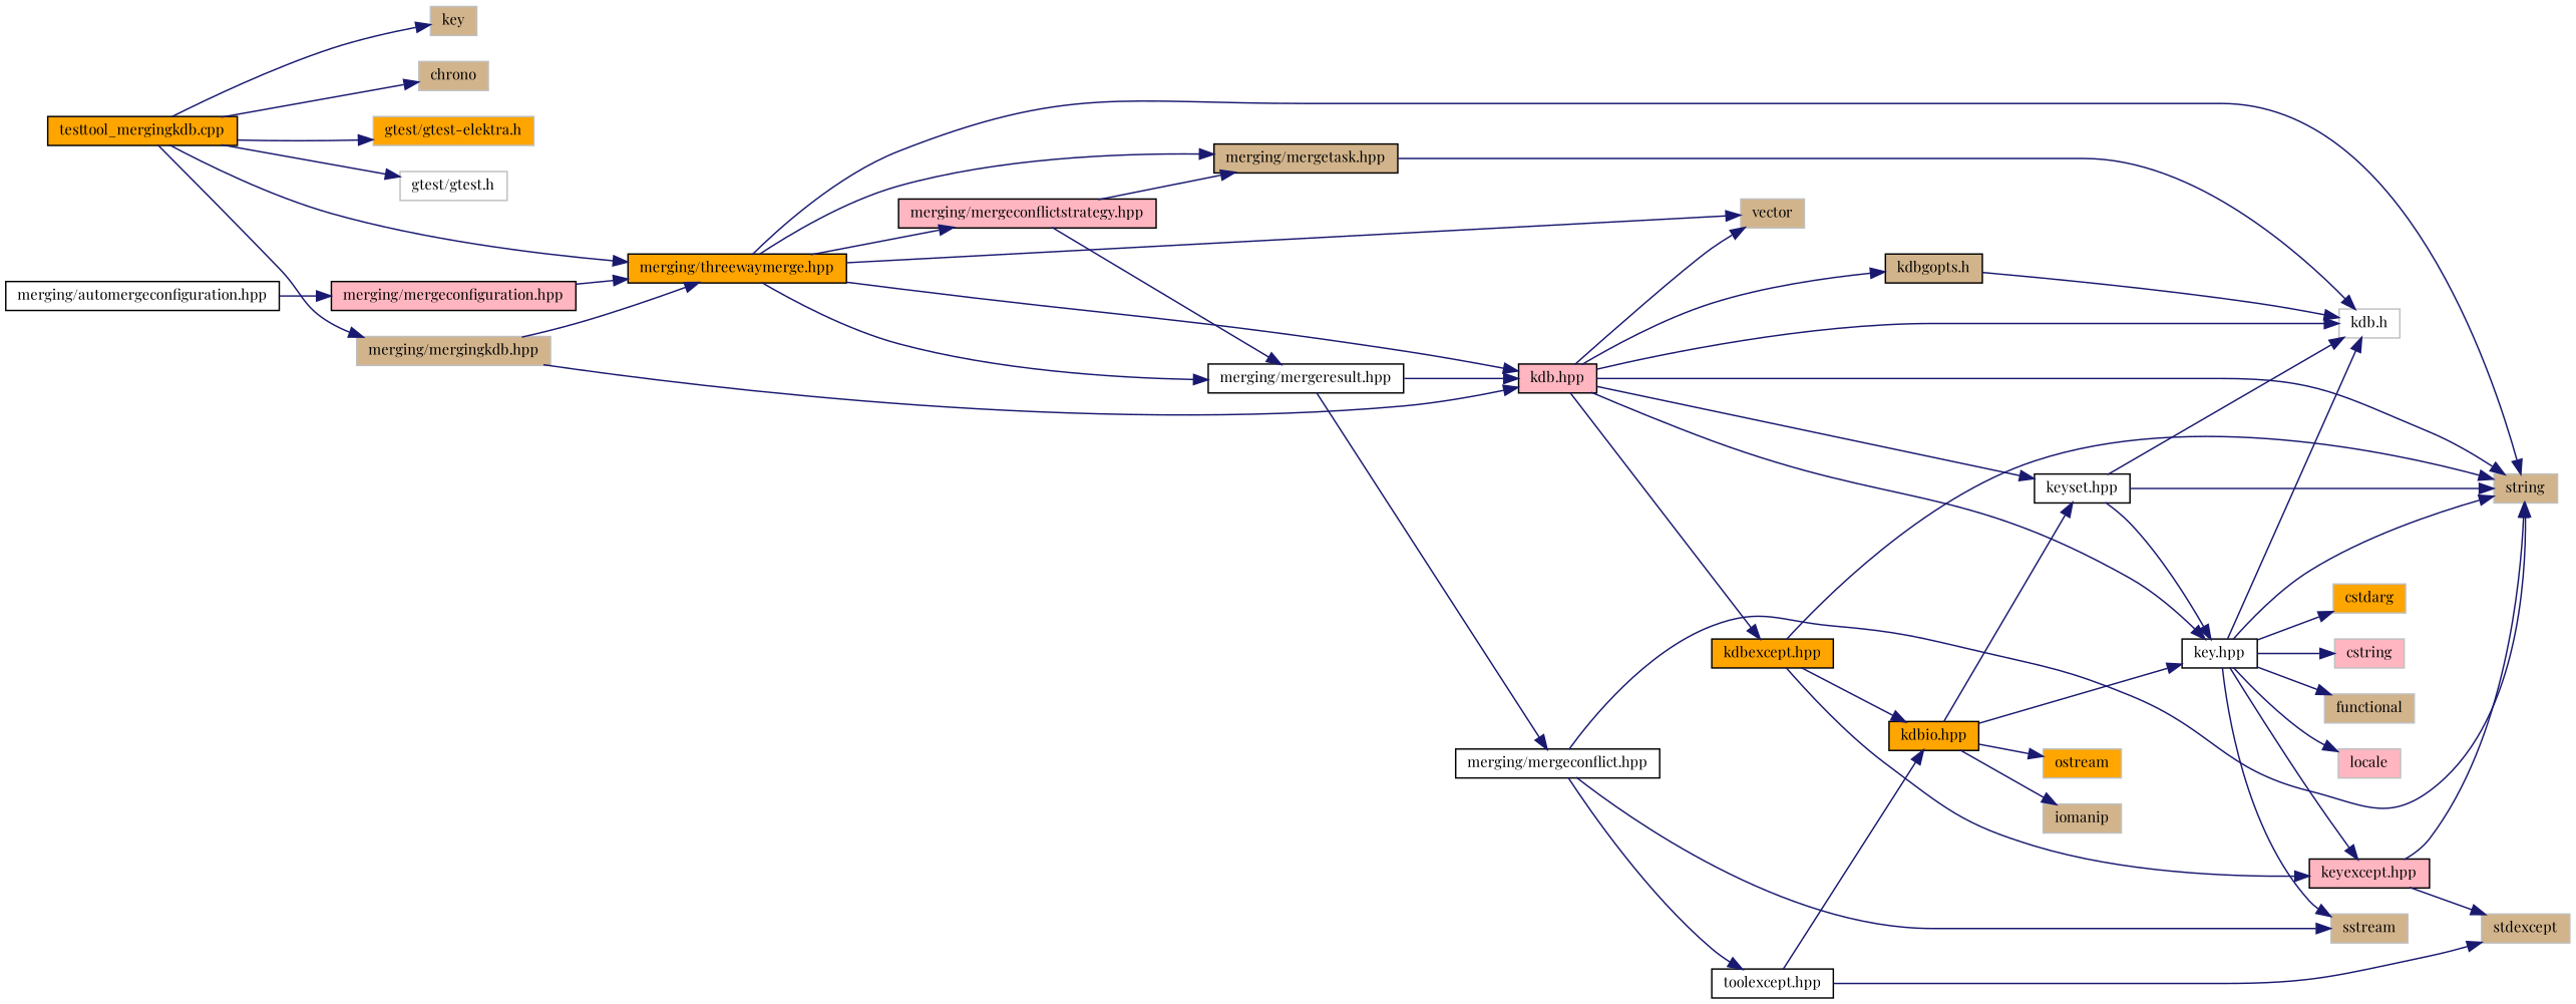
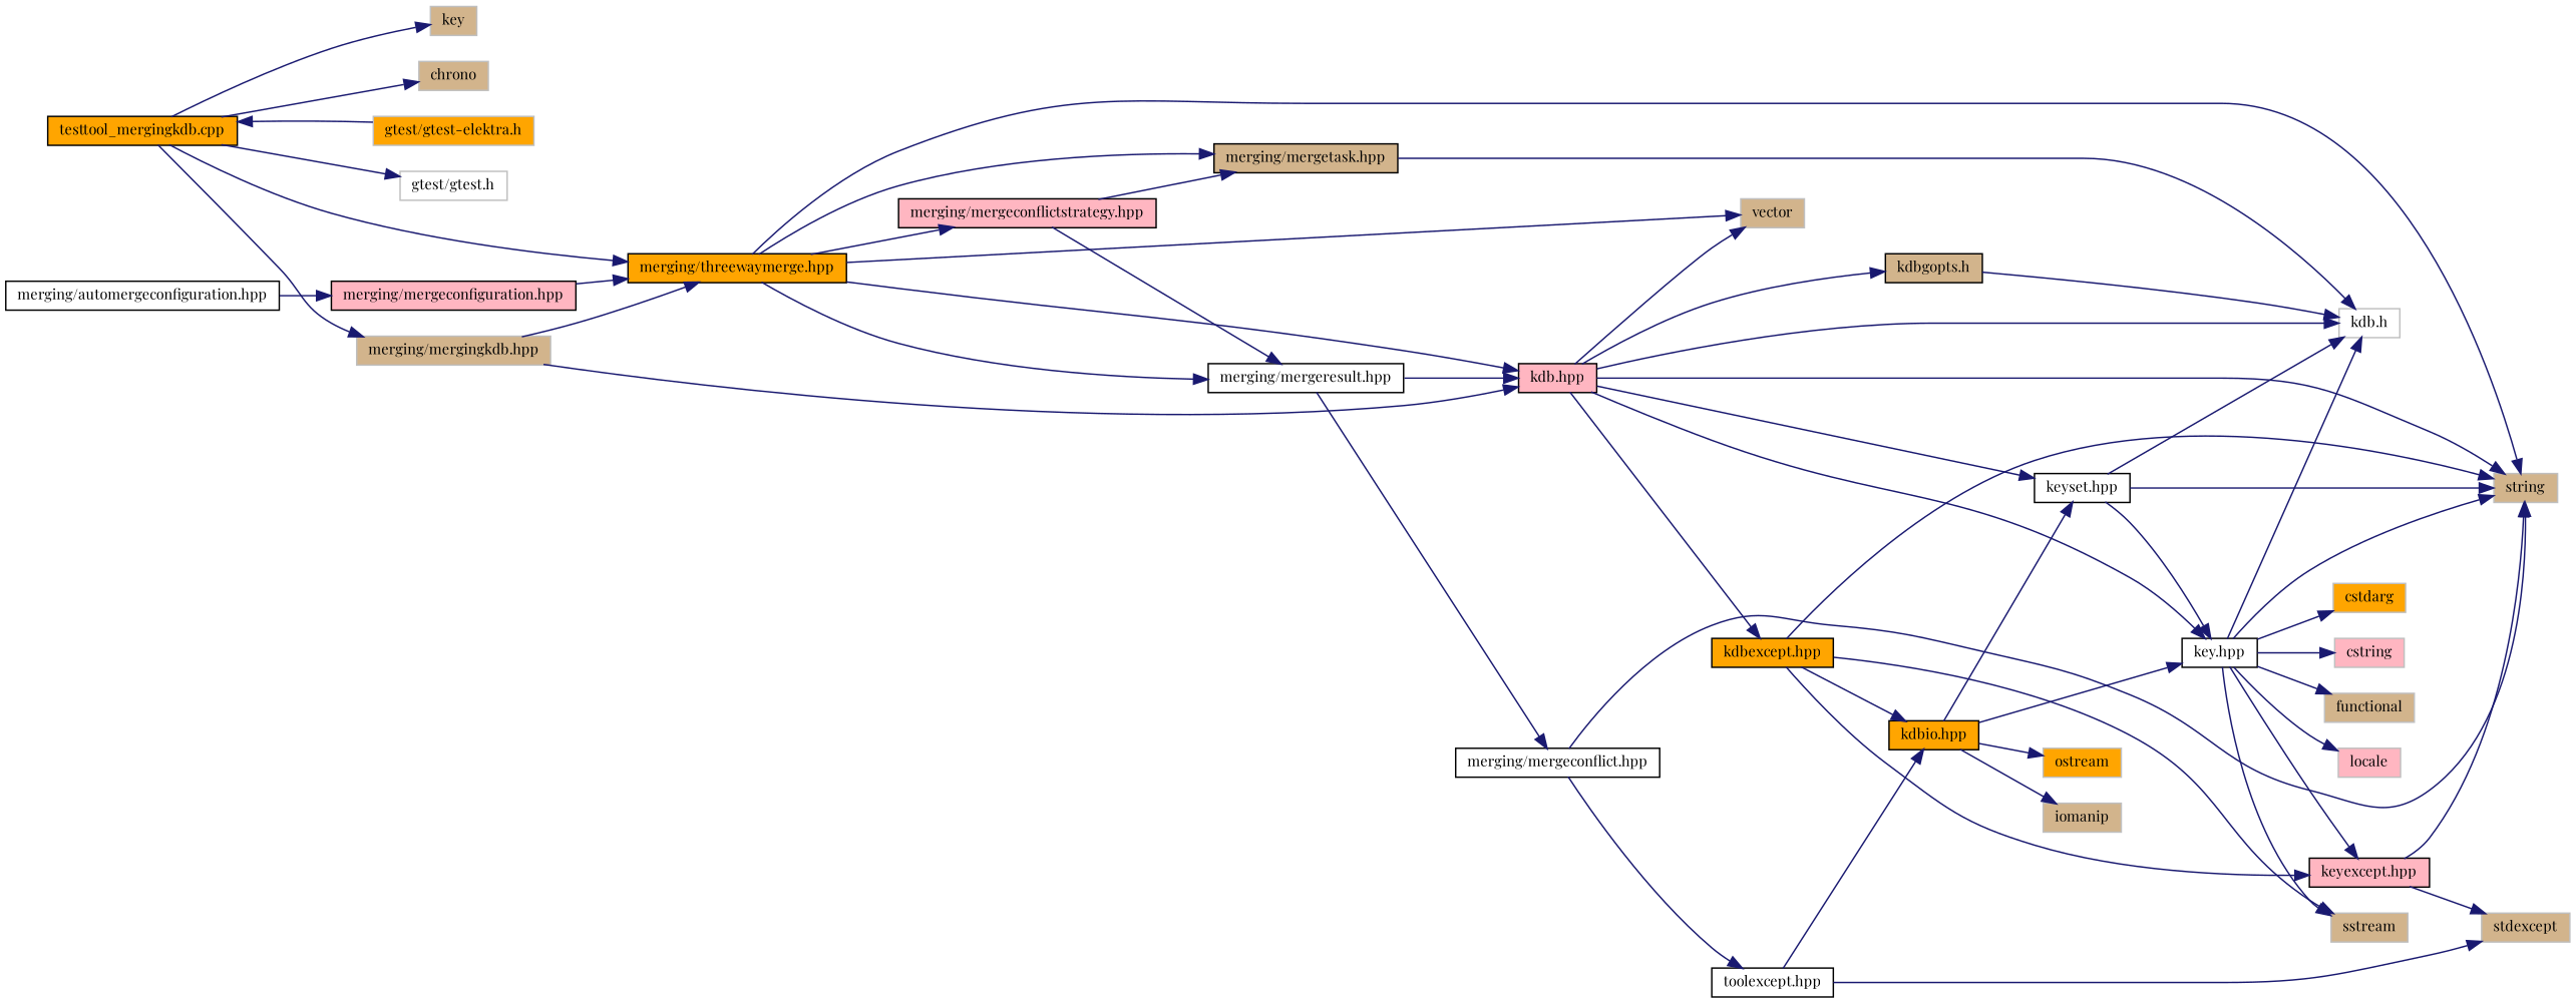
  digraph {
    fontname="Playfair Display"
    rankdir=LR
    node [color=black fillcolor=tan fontname="Playfair Display" fontsize=10 shape=record style=filled]
    edge [color=midnightblue fontname="Playfair Display" fontsize=10 labelfontname=Helvetica labelfontsize=10 style=solid]
    n1 [fillcolor=orange fontcolor=black height=0.2 label="testtool_mergingkdb.cpp" width=0.4]
    n2 [color=grey75 height=0.2 label=chrono width=0.4]
    n3 [color=grey75 fillcolor=orange height=0.2 label="gtest/gtest-elektra.h" width=0.4]
    n4 [color=grey75 fillcolor=white height=0.2 label="gtest/gtest.h" width=0.4]
    n5 [fillcolor=orange height=0.2 label="merging/threewaymerge.hpp" width=0.4]
    n6 [color=grey75 height=0.2 label="merging/mergingkdb.hpp" width=0.4]
    n7 [color=grey75 height=0.2 label=key width=0.4]
    n8 [fillcolor=white height=0.2 label="merging/automergeconfiguration.hpp" width=0.4]
    n9 [fillcolor=lightpink height=0.2 label="merging/mergeconfiguration.hpp" width=0.4]
    n10 [fillcolor=lightpink height=0.2 label="kdb.hpp" width=0.4]
    n11 [color=grey75 height=0.2 label=string width=0.4]
    n12 [color=grey75 height=0.2 label=vector width=0.4]
    n13 [fillcolor=lightpink height=0.2 label="merging/mergeconflictstrategy.hpp" width=0.4]
    n14 [fillcolor=white height=0.2 label="merging/mergeresult.hpp" width=0.4]
    n15 [height=0.2 label="merging/mergetask.hpp" width=0.4]
    n16 [fillcolor=orange height=0.2 label="kdbexcept.hpp" width=0.4]
    n17 [fillcolor=white height=0.2 label="key.hpp" width=0.4]
    n18 [color=grey75 fillcolor=white height=0.2 label="kdb.h" width=0.4]
    n19 [fillcolor=white height=0.2 label="keyset.hpp" width=0.4]
    n20 [height=0.2 label="kdbgopts.h" width=0.4]
    n21 [fillcolor=white height=0.2 label="merging/mergeconflict.hpp" width=0.4]
    n22 [fillcolor=lightpink height=0.2 label="keyexcept.hpp" width=0.4]
    n23 [color=grey75 height=0.2 label=sstream width=0.4]
    n24 [fillcolor=orange height=0.2 label="kdbio.hpp" width=0.4]
    n25 [color=grey75 fillcolor=orange height=0.2 label=cstdarg width=0.4]
    n26 [color=grey75 fillcolor=lightpink height=0.2 label=cstring width=0.4]
    n27 [color=grey75 height=0.2 label=functional width=0.4]
    n28 [color=grey75 fillcolor=lightpink height=0.2 label=locale width=0.4]
    n29 [color=grey75 height=0.2 label=stdexcept width=0.4]
    n30 [color=grey75 height=0.2 label=iomanip width=0.4]
    n31 [color=grey75 fillcolor=orange height=0.2 label=ostream width=0.4]
    n32 [fillcolor=white height=0.2 label="toolexcept.hpp" width=0.4]
    n1 -> n2
-   n1 -> n3
+   n3 -> n1
    n1 -> n4
    n1 -> n5
    n1 -> n6
    n1 -> n7
    n5 -> n10
    n5 -> n11
    n5 -> n12
    n5 -> n13
    n5 -> n14
    n5 -> n15
    n6 -> n5
    n6 -> n10
    n8 -> n9
    n9 -> n5
    n10 -> n11
    n10 -> n12
    n10 -> n16
    n10 -> n17
    n10 -> n18
    n10 -> n19
    n10 -> n20
    n13 -> n14
    n13 -> n15
    n14 -> n10
    n14 -> n21
    n15 -> n18
    n16 -> n11
    n16 -> n22
-   n21 -> n23
+   n16 -> n23
    n16 -> n24
    n17 -> n11
    n17 -> n18
    n17 -> n22
    n17 -> n23
    n17 -> n25
    n17 -> n26
    n17 -> n27
    n17 -> n28
    n19 -> n11
    n19 -> n17
    n19 -> n18
    n20 -> n18
    n21 -> n11
    n21 -> n32
    n22 -> n11
    n22 -> n29
    n24 -> n17
    n24 -> n19
    n24 -> n30
    n24 -> n31
    n32 -> n24
    n32 -> n29
  }
